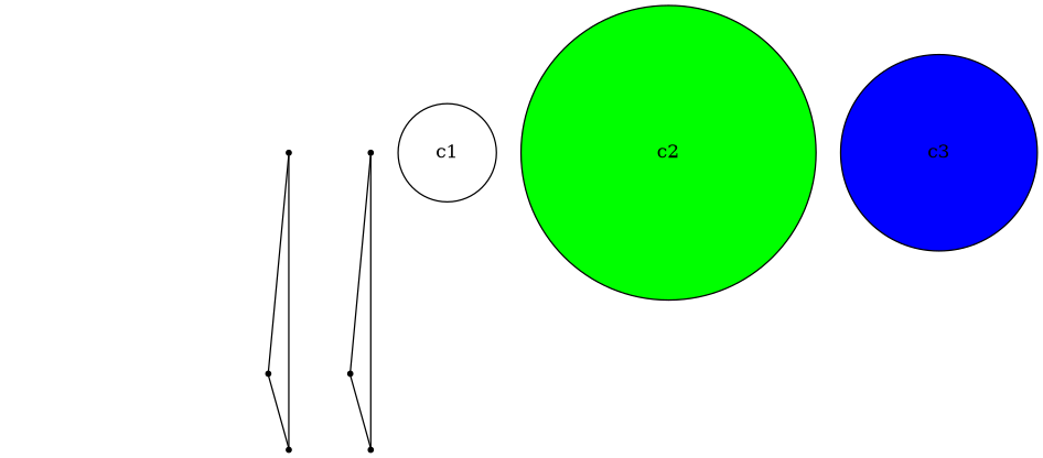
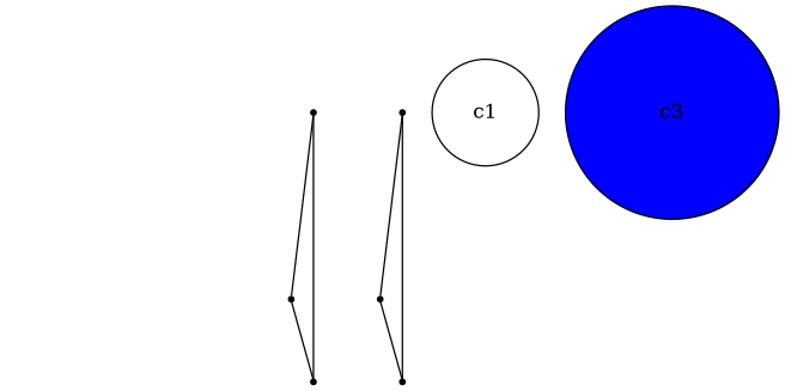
  graph {
    node [shape=point]
    inv_node [style=invis shape=""]
    inv_node_corner [style=invis shape=""]
    n1
    n2
    n3
    p1
    p2
    p3
    c1 [fixedsize=true shape=circle width=1]
-   c2 [fillcolor=green fixedsize=true shape=circle style=filled width=3]
    c3 [fillcolor=blue fixedsize=true shape=circle style=filled width=2]
    inv_node -- inv_node_corner [style=invis]
    n1 -- n2
    n2 -- n3
    n3 -- n1
    p1 -- p2
    p2 -- p3
    p3 -- p1
  }
